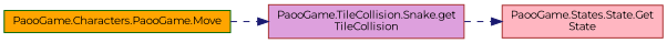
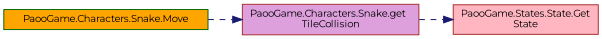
  digraph {
    fontname=Montserrat
    rankdir=LR
    node [color=brown fontname=Montserrat fontsize=10 shape=record style=filled]
    edge [color=midnightblue fontname=Montserrat fontsize=10 labelfontname=Helvetica labelfontsize=10 style=dashed]
-   n1 [color=darkgreen fillcolor=orange fontcolor=black height=0.2 label="PaooGame.Characters.PaooGame.Move" width=0.4]
-   n2 [fillcolor=plum height=0.2 label="PaooGame.TileCollision.Snake.get\lTileCollision" width=0.4]
+   n1 [color=darkgreen fillcolor=orange fontcolor=black height=0.2 label="PaooGame.Characters.Snake.Move" width=0.4]
+   n2 [fillcolor=plum height=0.2 label="PaooGame.Characters.Snake.get\lTileCollision" width=0.4]
    n3 [fillcolor=lightpink height=0.2 label="PaooGame.States.State.Get\lState" width=0.4]
    n1 -> n2
    n2 -> n3
  }
